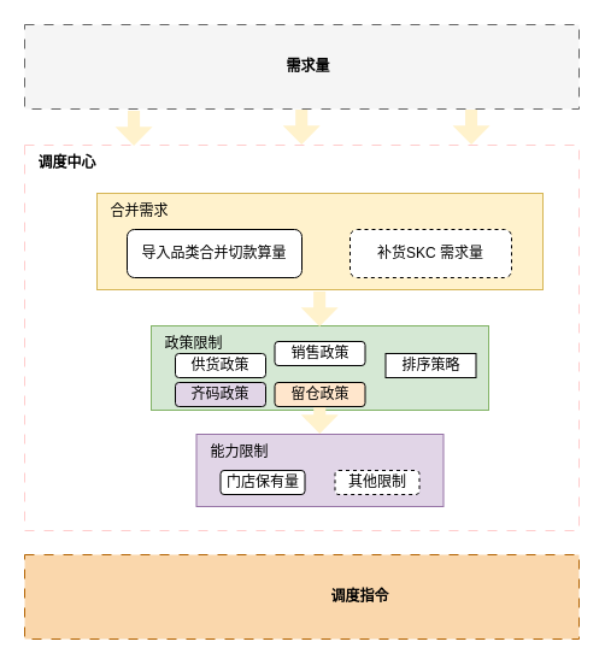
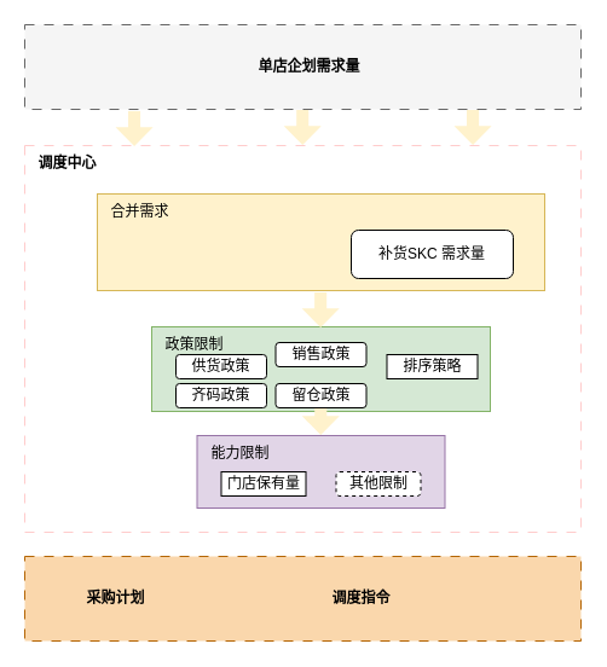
  <mxCell id="0" />
  <mxCell id="1" parent="0" />
  <mxCell id="2" value="" style="rounded=0;whiteSpace=wrap;html=1;dashed=1;dashPattern=8 8;fillColor=#f5f5f5;fontColor=#333333;strokeColor=#666666;" vertex="1" parent="1"><mxGeometry x="20" y="20" width="460" height="70" as="geometry" /></mxCell>
- <mxCell id="3" value="需求量" style="text;html=1;align=center;verticalAlign=middle;resizable=0;points=[];autosize=1;strokeColor=none;fillColor=none;fontStyle=1" vertex="1" parent="1"><mxGeometry x="200" y="40" width="110" height="30" as="geometry" /></mxCell>
+ <mxCell id="3" value="单店企划需求量" style="text;html=1;align=center;verticalAlign=middle;resizable=0;points=[];autosize=1;strokeColor=none;fillColor=none;fontStyle=1" vertex="1" parent="1"><mxGeometry x="200" y="40" width="110" height="30" as="geometry" /></mxCell>
  <mxCell id="4" value="" style="rounded=0;whiteSpace=wrap;html=1;dashed=1;dashPattern=8 8;strokeColor=#FFCCCC;" vertex="1" parent="1"><mxGeometry x="20" y="120" width="460" height="320" as="geometry" /></mxCell>
  <mxCell id="5" value="调度中心" style="text;html=1;align=center;verticalAlign=middle;resizable=0;points=[];autosize=1;strokeColor=none;fillColor=none;fontStyle=1" vertex="1" parent="1"><mxGeometry x="20" y="120" width="70" height="30" as="geometry" /></mxCell>
  <mxCell id="6" value="" style="shape=flexArrow;endArrow=classic;html=1;rounded=0;width=10.067;endSize=4.898;strokeColor=none;fillColor=#FFF2CC;" edge="1" parent="1"><mxGeometry width="50" height="50" relative="1" as="geometry"><mxPoint x="249.711" y="90" as="sourcePoint" /><mxPoint x="249.711" y="120" as="targetPoint" /></mxGeometry></mxCell>
  <mxCell id="7" value="" style="shape=flexArrow;endArrow=classic;html=1;rounded=0;width=10.067;endSize=4.898;strokeColor=none;fillColor=#FFF2CC;" edge="1" parent="1"><mxGeometry width="50" height="50" relative="1" as="geometry"><mxPoint x="390.571" y="90" as="sourcePoint" /><mxPoint x="390.571" y="120" as="targetPoint" /></mxGeometry></mxCell>
  <mxCell id="8" value="" style="shape=flexArrow;endArrow=classic;html=1;rounded=0;width=10.067;endSize=4.898;strokeColor=none;fillColor=#FFF2CC;" edge="1" parent="1"><mxGeometry width="50" height="50" relative="1" as="geometry"><mxPoint x="110.571" y="91" as="sourcePoint" /><mxPoint x="110.571" y="121" as="targetPoint" /></mxGeometry></mxCell>
  <mxCell id="9" value="" style="rounded=0;whiteSpace=wrap;html=1;strokeColor=#d6b656;fillColor=#fff2cc;" vertex="1" parent="1"><mxGeometry x="80" y="160" width="370" height="80" as="geometry" /></mxCell>
  <mxCell id="10" value="合并需求" style="text;html=1;align=center;verticalAlign=middle;resizable=0;points=[];autosize=1;strokeColor=none;fillColor=none;" vertex="1" parent="1"><mxGeometry x="80" y="160" width="70" height="30" as="geometry" /></mxCell>
- <mxCell id="11" value="导入品类合并切款算量" style="rounded=1;whiteSpace=wrap;html=1;" vertex="1" parent="1"><mxGeometry x="105" y="190" width="145" height="40" as="geometry" /></mxCell>
- <mxCell id="12" value="补货SKC 需求量" style="rounded=1;whiteSpace=wrap;html=1;dashed=1;" vertex="1" parent="1"><mxGeometry x="290" y="190" width="134" height="40" as="geometry" /></mxCell>
+ <mxCell id="12" value="补货SKC 需求量" style="rounded=1;whiteSpace=wrap;html=1;" vertex="1" parent="1"><mxGeometry x="290" y="190" width="134" height="40" as="geometry" /></mxCell>
  <mxCell id="13" value="" style="rounded=0;whiteSpace=wrap;html=1;strokeColor=#82b366;fillColor=#d5e8d4;" vertex="1" parent="1"><mxGeometry x="125" y="270" width="280" height="70" as="geometry" /></mxCell>
  <mxCell id="14" value="政策限制" style="text;html=1;align=center;verticalAlign=middle;resizable=0;points=[];autosize=1;strokeColor=none;fillColor=none;" vertex="1" parent="1"><mxGeometry x="125" y="270" width="70" height="30" as="geometry" /></mxCell>
  <mxCell id="15" value="" style="shape=flexArrow;endArrow=classic;html=1;rounded=0;width=10.067;endSize=4.898;strokeColor=none;fillColor=#FFF2CC;" edge="1" parent="1"><mxGeometry width="50" height="50" relative="1" as="geometry"><mxPoint x="264.651" y="241" as="sourcePoint" /><mxPoint x="264.651" y="271" as="targetPoint" /></mxGeometry></mxCell>
  <mxCell id="16" value="" style="shape=flexArrow;endArrow=classic;html=1;rounded=0;width=10.067;endSize=4.898;strokeColor=none;fillColor=#FFF2CC;" edge="1" parent="1"><mxGeometry width="50" height="50" relative="1" as="geometry"><mxPoint x="264.761" y="330" as="sourcePoint" /><mxPoint x="264.761" y="360" as="targetPoint" /></mxGeometry></mxCell>
  <mxCell id="17" value="" style="rounded=0;whiteSpace=wrap;html=1;fillColor=#e1d5e7;strokeColor=#9673a6;" vertex="1" parent="1"><mxGeometry x="162.5" y="360" width="205" height="60" as="geometry" /></mxCell>
  <mxCell id="18" value="能力限制" style="text;html=1;align=center;verticalAlign=middle;resizable=0;points=[];autosize=1;strokeColor=none;fillColor=none;" vertex="1" parent="1"><mxGeometry x="162.5" y="360" width="70" height="30" as="geometry" /></mxCell>
- <mxCell id="19" value="门店保有量" style="rounded=1;whiteSpace=wrap;html=1;" vertex="1" parent="1"><mxGeometry x="182.5" y="390" width="70" height="20" as="geometry" /></mxCell>
+ <mxCell id="19" value="门店保有量" style="whiteSpace=wrap;html=1;rounded=0;" vertex="1" parent="1"><mxGeometry x="182.5" y="390" width="70" height="20" as="geometry" /></mxCell>
  <mxCell id="20" value="供货政策" style="rounded=1;whiteSpace=wrap;html=1;" vertex="1" parent="1"><mxGeometry x="145" y="293" width="75" height="20" as="geometry" /></mxCell>
  <mxCell id="21" value="销售政策" style="rounded=1;whiteSpace=wrap;html=1;" vertex="1" parent="1"><mxGeometry x="227.5" y="283" width="75" height="20" as="geometry" /></mxCell>
  <mxCell id="22" value="排序策略" style="whiteSpace=wrap;html=1;rounded=0;" vertex="1" parent="1"><mxGeometry x="319.5" y="293" width="75" height="20" as="geometry" /></mxCell>
- <mxCell id="23" value="齐码政策" style="rounded=1;whiteSpace=wrap;html=1;fillColor=#e1d5e7;" vertex="1" parent="1"><mxGeometry x="145" y="317" width="75" height="20" as="geometry" /></mxCell>
- <mxCell id="24" value="留仓政策" style="rounded=1;whiteSpace=wrap;html=1;fillColor=#ffe6cc;" vertex="1" parent="1"><mxGeometry x="227.5" y="317" width="75" height="20" as="geometry" /></mxCell>
+ <mxCell id="23" value="齐码政策" style="rounded=1;whiteSpace=wrap;html=1;" vertex="1" parent="1"><mxGeometry x="145" y="317" width="75" height="20" as="geometry" /></mxCell>
+ <mxCell id="24" value="留仓政策" style="rounded=1;whiteSpace=wrap;html=1;" vertex="1" parent="1"><mxGeometry x="227.5" y="317" width="75" height="20" as="geometry" /></mxCell>
  <mxCell id="25" value="其他限制" style="rounded=1;whiteSpace=wrap;html=1;dashed=1;" vertex="1" parent="1"><mxGeometry x="277.5" y="390" width="70" height="20" as="geometry" /></mxCell>
  <mxCell id="26" value="" style="rounded=0;whiteSpace=wrap;html=1;dashed=1;dashPattern=8 8;fillColor=#fad7ac;strokeColor=#b46504;" vertex="1" parent="1"><mxGeometry x="20" y="460" width="460" height="70" as="geometry" /></mxCell>
+ <mxCell id="27" value="采购计划" style="text;html=1;align=center;verticalAlign=middle;resizable=0;points=[];autosize=1;strokeColor=none;fillColor=none;fontStyle=1" vertex="1" parent="1"><mxGeometry x="60" y="480" width="70" height="30" as="geometry" /></mxCell>
  <mxCell id="28" value="调度指令" style="text;html=1;align=center;verticalAlign=middle;resizable=0;points=[];autosize=1;strokeColor=none;fillColor=none;fontStyle=1" vertex="1" parent="1"><mxGeometry x="262.5" y="480" width="70" height="30" as="geometry" /></mxCell>
